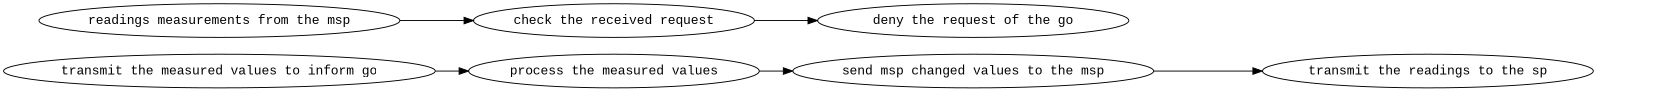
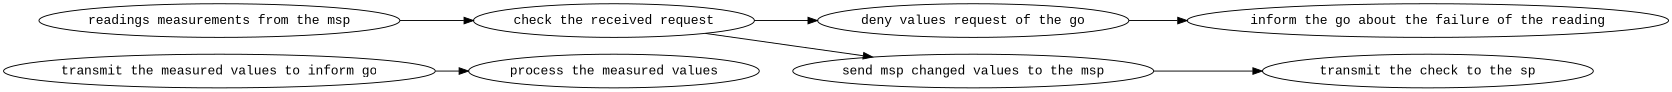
  strict digraph {
    fontname="Liberation Mono"
    rankdir=LR
    node [fontname="Liberation Mono"]
    edge [attrs="{'type': 'flow', 'label': 'flow'}" fontname="Liberation Mono"]
    n1 [attrs="{'type': 'Activity', 'label': 'request measurements from the msp'}" label="readings measurements from the msp"]
    "check the received request" [attrs="{'type': 'Activity', 'label': 'check the received request'}"]
-   "deny the request of the go" [attrs="{'type': 'Activity', 'label': 'deny the request of the go'}"]
+   "deny the request of the go" [attrs="{'type': 'Activity', 'label': 'deny the request of the go'}" label="deny values request of the go"]
+   "inform the go about the failure of the reading" [attrs="{'type': 'Activity', 'label': 'inform the go about the failure of the reading'}"]
    n5 [attrs="{'type': 'Activity', 'label': 'transmit the measured values to the go'}" label="transmit the measured values to inform go"]
    "process the measured values" [attrs="{'type': 'Activity', 'label': 'process the measured values'}"]
    n7 [attrs="{'type': 'Activity', 'label': 'send the changed values to the msp'}" label="send msp changed values to the msp"]
-   "transmit the readings to the sp" [attrs="{'type': 'Activity', 'label': 'transmit the readings to the sp'}"]
+   "transmit the readings to the sp" [attrs="{'type': 'Activity', 'label': 'transmit the readings to the sp'}" label="transmit the check to the sp"]
    n1 -> "check the received request"
    "check the received request" -> "deny the request of the go"
+   "deny the request of the go" -> "inform the go about the failure of the reading"
    n5 -> "process the measured values"
-   "process the measured values" -> n7
+   "check the received request" -> n7
    n7 -> "transmit the readings to the sp"
  }
